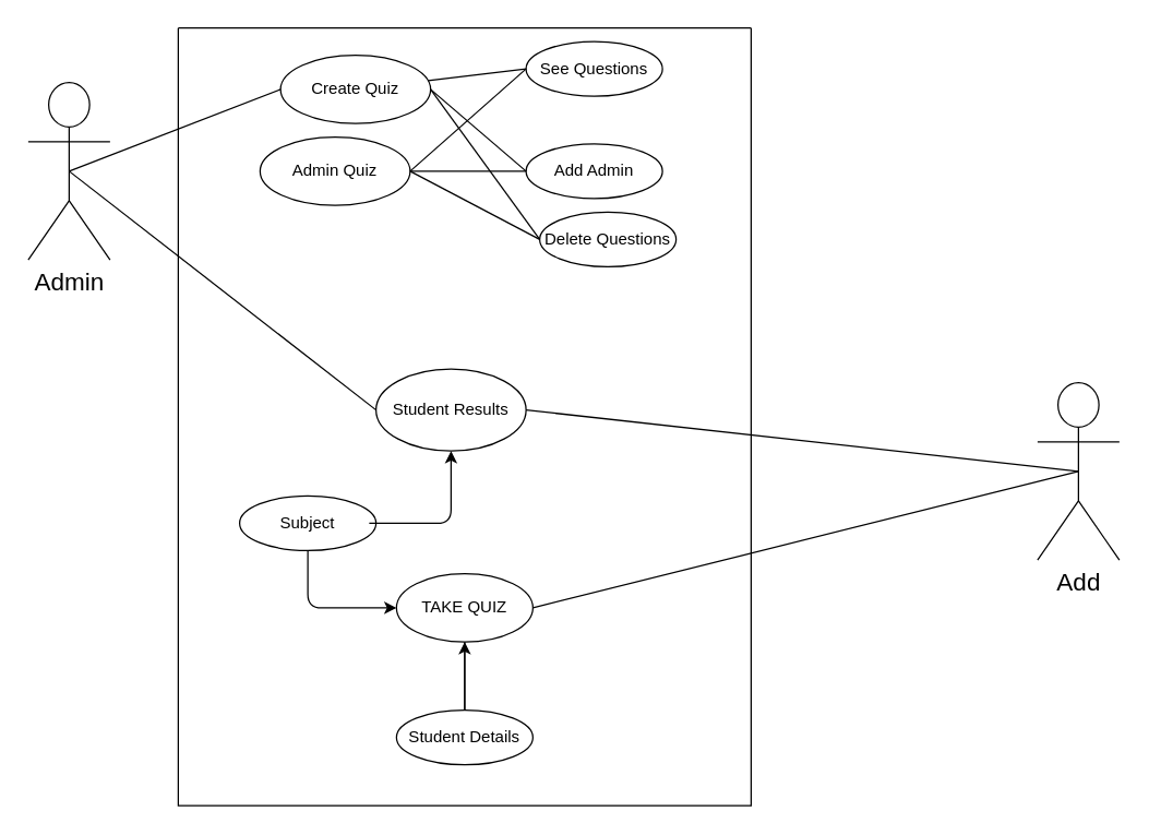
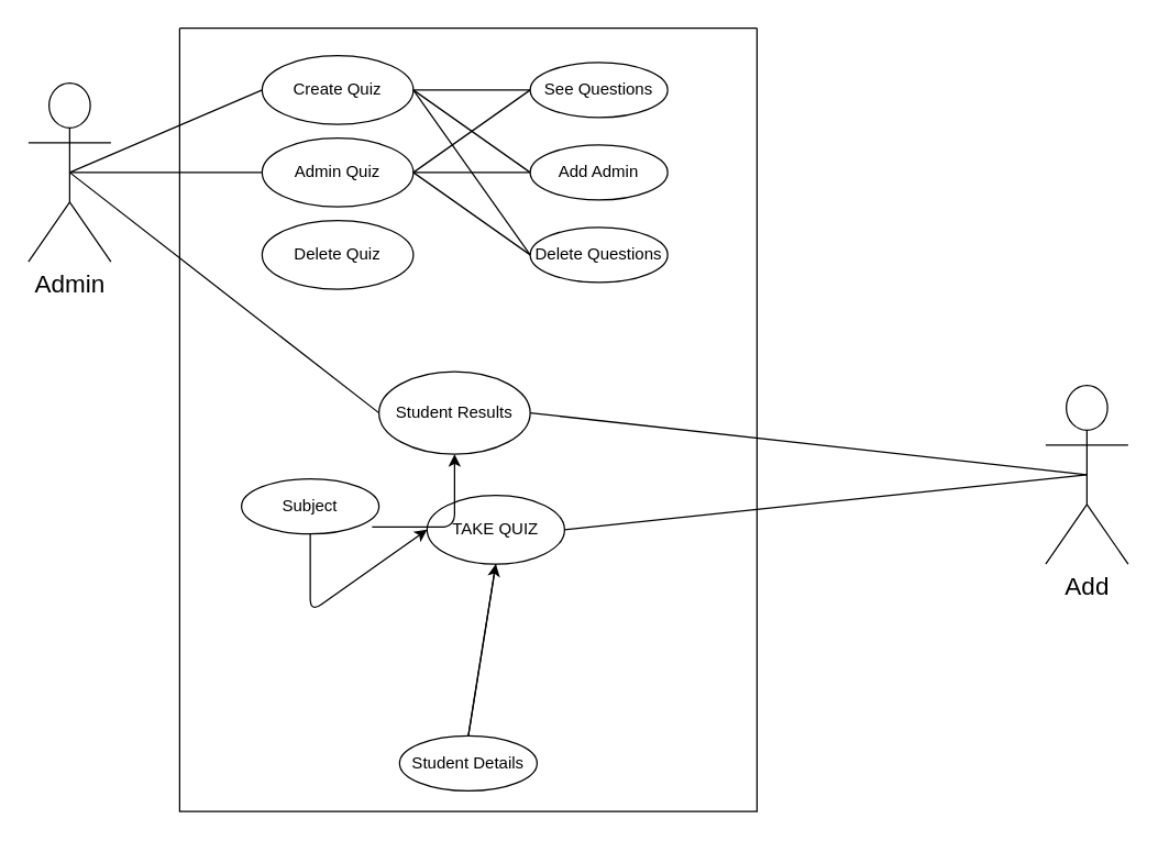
  <mxCell id="0" />
  <mxCell id="1" parent="0" />
  <mxCell id="2" value="" style="swimlane;whiteSpace=wrap;startSize=0;" parent="1" vertex="1"><mxGeometry x="130" y="20" width="420" height="570" as="geometry" /></mxCell>
- <mxCell id="3" value="Create Quiz" style="ellipse;whiteSpace=wrap;html=1;" parent="2" vertex="1"><mxGeometry x="75" y="20" width="110" height="50" as="geometry" /></mxCell>
- <mxCell id="4" value="Student Details" style="ellipse;whiteSpace=wrap;html=1;" parent="2" vertex="1"><mxGeometry x="160" y="500" width="100" height="40" as="geometry" /></mxCell>
+ <mxCell id="3" value="Create Quiz" style="ellipse;whiteSpace=wrap;html=1;" parent="2" vertex="1"><mxGeometry x="60" y="20" width="110" height="50" as="geometry" /></mxCell>
+ <mxCell id="4" value="Student Details" style="ellipse;whiteSpace=wrap;html=1;" parent="2" vertex="1"><mxGeometry x="160" y="515" width="100" height="40" as="geometry" /></mxCell>
  <mxCell id="5" value="Admin Quiz" style="ellipse;whiteSpace=wrap;html=1;" parent="2" vertex="1"><mxGeometry x="60" y="80" width="110" height="50" as="geometry" /></mxCell>
- <mxCell id="7" value="TAKE QUIZ" style="ellipse;whiteSpace=wrap;html=1;" parent="2" vertex="1"><mxGeometry x="160" y="400" width="100" height="50" as="geometry" /></mxCell>
+ <mxCell id="6" value="Delete Quiz" style="ellipse;whiteSpace=wrap;html=1;" parent="2" vertex="1"><mxGeometry x="60" y="140" width="110" height="50" as="geometry" /></mxCell>
+ <mxCell id="7" value="TAKE QUIZ" style="ellipse;whiteSpace=wrap;html=1;" parent="2" vertex="1"><mxGeometry x="180" y="340" width="100" height="50" as="geometry" /></mxCell>
  <mxCell id="8" value="" style="endArrow=none;html=1;entryX=0.5;entryY=1;entryDx=0;entryDy=0;exitX=0.5;exitY=0;exitDx=0;exitDy=0;" parent="2" source="4" target="7" edge="1"><mxGeometry width="50" height="50" relative="1" as="geometry"><mxPoint x="430" y="277" as="sourcePoint" /><mxPoint x="540" y="277" as="targetPoint" /></mxGeometry></mxCell>
  <mxCell id="9" value="Student Results&lt;span style=&quot;color: rgba(0 , 0 , 0 , 0) ; font-family: monospace ; font-size: 0px&quot;&gt;%3CmxGraphModel%3E%3Croot%3E%3CmxCell%20id%3D%220%22%2F%3E%3CmxCell%20id%3D%221%22%20parent%3D%220%22%2F%3E%3CmxCell%20id%3D%222%22%20value%3D%22%22%20style%3D%22endArrow%3Dnone%3Bhtml%3D1%3BexitX%3D0.5%3BexitY%3D0.5%3BexitDx%3D0%3BexitDy%3D0%3BexitPerimeter%3D0%3BentryX%3D0%3BentryY%3D0.5%3BentryDx%3D0%3BentryDy%3D0%3B%22%20edge%3D%221%22%20parent%3D%221%22%3E%3CmxGeometry%20width%3D%2250%22%20height%3D%2250%22%20relative%3D%221%22%20as%3D%22geometry%22%3E%3CmxPoint%20x%3D%22260%22%20y%3D%22175%22%20as%3D%22sourcePoint%22%2F%3E%3CmxPoint%20x%3D%22482.5%22%20y%3D%22255%22%20as%3D%22targetPoint%22%2F%3E%3C%2FmxGeometry%3E%3C%2FmxCell%3E%3C%2Froot%3E%3C%2FmxGraphModel%3E&lt;/span&gt;" style="ellipse;whiteSpace=wrap;html=1;" parent="2" vertex="1"><mxGeometry x="145" y="250" width="110" height="60" as="geometry" /></mxCell>
- <mxCell id="10" value="Subject" style="ellipse;whiteSpace=wrap;html=1;" parent="2" vertex="1"><mxGeometry x="45" y="343" width="100" height="40" as="geometry" /></mxCell>
- <mxCell id="11" value="See Questions" style="ellipse;whiteSpace=wrap;html=1;" vertex="1" parent="2"><mxGeometry x="255" y="10" width="100" height="40" as="geometry" /></mxCell>
+ <mxCell id="10" value="Subject" style="ellipse;whiteSpace=wrap;html=1;" parent="2" vertex="1"><mxGeometry x="45" y="328" width="100" height="40" as="geometry" /></mxCell>
+ <mxCell id="11" value="See Questions" style="ellipse;whiteSpace=wrap;html=1;" vertex="1" parent="2"><mxGeometry x="255" y="25" width="100" height="40" as="geometry" /></mxCell>
  <mxCell id="12" value="Add Admin" style="ellipse;whiteSpace=wrap;html=1;" vertex="1" parent="2"><mxGeometry x="255" y="85" width="100" height="40" as="geometry" /></mxCell>
- <mxCell id="13" value="Delete Questions" style="ellipse;whiteSpace=wrap;html=1;" vertex="1" parent="2"><mxGeometry x="265" y="135" width="100" height="40" as="geometry" /></mxCell>
+ <mxCell id="13" value="Delete Questions" style="ellipse;whiteSpace=wrap;html=1;" vertex="1" parent="2"><mxGeometry x="255" y="145" width="100" height="40" as="geometry" /></mxCell>
  <mxCell id="14" value="" style="endArrow=none;html=1;entryX=0;entryY=0.5;entryDx=0;entryDy=0;" edge="1" parent="2" source="3" target="11"><mxGeometry width="50" height="50" relative="1" as="geometry"><mxPoint x="170" y="45" as="sourcePoint" /><mxPoint x="300" y="100" as="targetPoint" /></mxGeometry></mxCell>
  <mxCell id="15" value="" style="endArrow=none;html=1;exitX=1;exitY=0.5;exitDx=0;exitDy=0;entryX=0;entryY=0.5;entryDx=0;entryDy=0;" parent="2" source="3" target="12" edge="1"><mxGeometry width="50" height="50" relative="1" as="geometry"><mxPoint x="-80" y="100" as="sourcePoint" /><mxPoint x="157.5" y="319" as="targetPoint" /></mxGeometry></mxCell>
  <mxCell id="16" value="" style="endArrow=none;html=1;exitX=1;exitY=0.5;exitDx=0;exitDy=0;entryX=0;entryY=0.5;entryDx=0;entryDy=0;" edge="1" parent="2" source="3" target="13"><mxGeometry width="50" height="50" relative="1" as="geometry"><mxPoint x="-60" y="125" as="sourcePoint" /><mxPoint x="80" y="185" as="targetPoint" /></mxGeometry></mxCell>
  <mxCell id="17" value="" style="endArrow=none;html=1;exitX=1;exitY=0.5;exitDx=0;exitDy=0;entryX=0;entryY=0.5;entryDx=0;entryDy=0;" edge="1" parent="2" source="5" target="11"><mxGeometry width="50" height="50" relative="1" as="geometry"><mxPoint x="-70" y="115" as="sourcePoint" /><mxPoint x="70" y="175" as="targetPoint" /></mxGeometry></mxCell>
  <mxCell id="18" value="" style="endArrow=none;html=1;exitX=1;exitY=0.5;exitDx=0;exitDy=0;entryX=0;entryY=0.5;entryDx=0;entryDy=0;" edge="1" parent="2" source="5" target="13"><mxGeometry width="50" height="50" relative="1" as="geometry"><mxPoint x="-50" y="135" as="sourcePoint" /><mxPoint x="90" y="195" as="targetPoint" /></mxGeometry></mxCell>
  <mxCell id="19" value="" style="endArrow=none;html=1;entryX=0;entryY=0.5;entryDx=0;entryDy=0;" edge="1" parent="2" target="12"><mxGeometry width="50" height="50" relative="1" as="geometry"><mxPoint x="170" y="105" as="sourcePoint" /><mxPoint x="100" y="205" as="targetPoint" /></mxGeometry></mxCell>
  <mxCell id="20" value="" style="endArrow=classic;html=1;entryX=0.5;entryY=1;entryDx=0;entryDy=0;" edge="1" parent="2" target="9"><mxGeometry width="50" height="50" relative="1" as="geometry"><mxPoint x="140" y="363" as="sourcePoint" /><mxPoint x="90" y="250" as="targetPoint" /><Array as="points"><mxPoint x="200" y="363" /></Array></mxGeometry></mxCell>
  <mxCell id="21" value="" style="endArrow=classic;html=1;exitX=0.5;exitY=1;exitDx=0;exitDy=0;entryX=0;entryY=0.5;entryDx=0;entryDy=0;" edge="1" parent="2" source="10" target="7"><mxGeometry width="50" height="50" relative="1" as="geometry"><mxPoint x="105" y="353" as="sourcePoint" /><mxPoint x="210" y="320" as="targetPoint" /><Array as="points"><mxPoint x="95" y="425" /></Array></mxGeometry></mxCell>
  <mxCell id="22" value="" style="endArrow=classic;html=1;exitX=0.5;exitY=0;exitDx=0;exitDy=0;entryX=0.5;entryY=1;entryDx=0;entryDy=0;" edge="1" parent="2" source="4" target="7"><mxGeometry width="50" height="50" relative="1" as="geometry"><mxPoint x="105" y="393" as="sourcePoint" /><mxPoint x="170" y="435" as="targetPoint" /><Array as="points" /></mxGeometry></mxCell>
  <mxCell id="23" value="&lt;font style=&quot;font-size: 18px&quot;&gt;Admin&lt;/font&gt;" style="shape=umlActor;verticalLabelPosition=bottom;verticalAlign=top;html=1;" parent="1" vertex="1"><mxGeometry x="20" y="60" width="60" height="130" as="geometry" /></mxCell>
  <mxCell id="24" value="&lt;font style=&quot;font-size: 18px&quot;&gt;Add&lt;/font&gt;" style="shape=umlActor;verticalLabelPosition=bottom;verticalAlign=top;html=1;" parent="1" vertex="1"><mxGeometry x="760" y="280" width="60" height="130" as="geometry" /></mxCell>
  <mxCell id="25" value="" style="endArrow=none;html=1;entryX=0;entryY=0.5;entryDx=0;entryDy=0;exitX=0.5;exitY=0.5;exitDx=0;exitDy=0;exitPerimeter=0;" parent="1" source="23" target="3" edge="1"><mxGeometry width="50" height="50" relative="1" as="geometry"><mxPoint x="382.5" y="281" as="sourcePoint" /><mxPoint x="620" y="325" as="targetPoint" /></mxGeometry></mxCell>
  <mxCell id="26" value="" style="endArrow=none;html=1;exitX=1;exitY=0.5;exitDx=0;exitDy=0;" parent="1" source="7" edge="1"><mxGeometry width="50" height="50" relative="1" as="geometry"><mxPoint x="520" y="335" as="sourcePoint" /><mxPoint x="790" y="345" as="targetPoint" /></mxGeometry></mxCell>
+ <mxCell id="27" value="" style="endArrow=none;html=1;exitX=0.5;exitY=0.5;exitDx=0;exitDy=0;exitPerimeter=0;entryX=0;entryY=0.5;entryDx=0;entryDy=0;" parent="1" source="23" target="5" edge="1"><mxGeometry width="50" height="50" relative="1" as="geometry"><mxPoint x="60" y="135" as="sourcePoint" /><mxPoint x="282.5" y="215" as="targetPoint" /></mxGeometry></mxCell>
  <mxCell id="28" value="" style="endArrow=none;html=1;exitX=0.5;exitY=0.5;exitDx=0;exitDy=0;exitPerimeter=0;entryX=0;entryY=0.5;entryDx=0;entryDy=0;" parent="1" source="23" target="9" edge="1"><mxGeometry width="50" height="50" relative="1" as="geometry"><mxPoint x="60" y="135" as="sourcePoint" /><mxPoint x="282.5" y="215" as="targetPoint" /></mxGeometry></mxCell>
  <mxCell id="29" value="" style="endArrow=none;html=1;entryX=1;entryY=0.5;entryDx=0;entryDy=0;exitX=0.5;exitY=0.5;exitDx=0;exitDy=0;exitPerimeter=0;" parent="1" source="24" target="9" edge="1"><mxGeometry width="50" height="50" relative="1" as="geometry"><mxPoint x="790" y="350" as="sourcePoint" /><mxPoint x="282.5" y="285" as="targetPoint" /></mxGeometry></mxCell>
